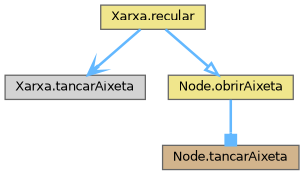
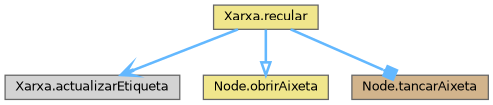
  digraph {
    rankdir=TB
    node [color=grey40 fillcolor=khaki fontname=Helvetica fontsize=10 shape=box style=filled]
    edge [color=steelblue1 fontname=Helvetica fontsize=10 labelfontname=Helvetica labelfontsize=10 style=bold]
    n1 [color=gray40 fontcolor=black height=0.2 label="Xarxa.recular" width=0.4]
-   n2 [fillcolor=lightgrey height=0.2 label="Xarxa.tancarAixeta" width=0.4]
+   n2 [fillcolor=lightgrey height=0.2 label="Xarxa.actualizarEtiqueta" width=0.4]
    n3 [height=0.2 label="Node.obrirAixeta" width=0.4]
    n4 [fillcolor=tan height=0.2 label="Node.tancarAixeta" width=0.4]
    n1 -> n2 [arrowhead=vee]
    n1 -> n3 [arrowhead=onormal]
-   n3 -> n4 [arrowhead=box]
+   n1 -> n4 [arrowhead=box]
  }
